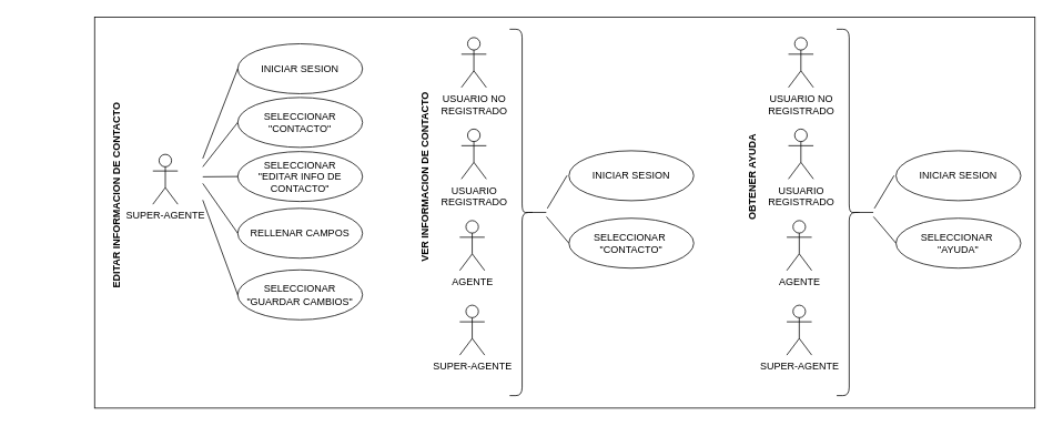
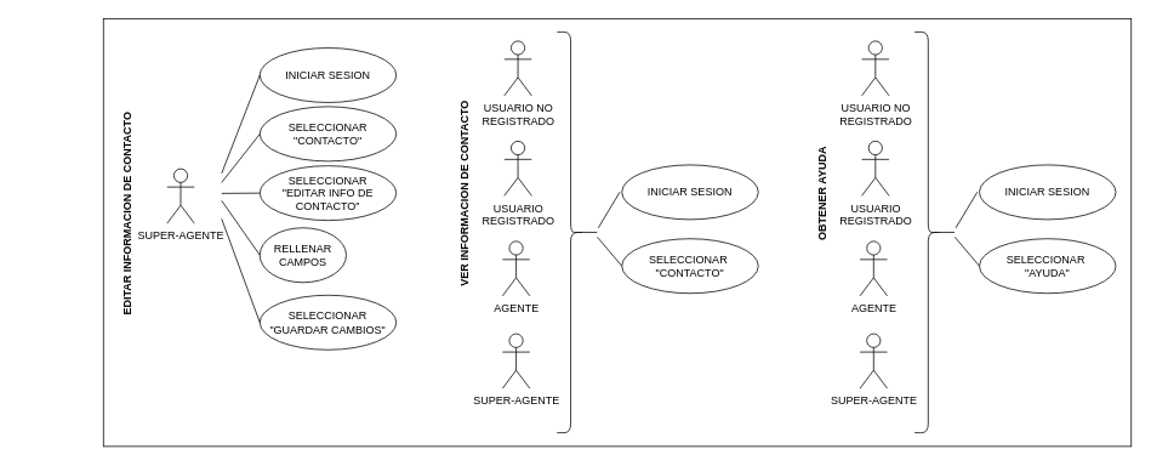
  <mxCell id="0" />
  <mxCell id="1" parent="0" />
  <mxCell id="2" value="" style="rounded=0;whiteSpace=wrap;html=1;" vertex="1" parent="1"><mxGeometry x="113" y="20" width="1130" height="470" as="geometry" /></mxCell>
  <mxCell id="3" value="SELECCIONAR&lt;br&gt;&quot;CONTACTO&quot;" style="ellipse;whiteSpace=wrap;html=1;" vertex="1" parent="1"><mxGeometry x="285" y="116.67" width="150" height="60" as="geometry" /></mxCell>
  <mxCell id="4" value="" style="endArrow=none;html=1;fontStyle=1;exitX=0;exitY=0.5;exitDx=0;exitDy=0;" edge="1" parent="1" source="3"><mxGeometry width="50" height="50" relative="1" as="geometry"><mxPoint x="273" y="166" as="sourcePoint" /><mxPoint x="243" y="200" as="targetPoint" /></mxGeometry></mxCell>
  <mxCell id="5" value="SUPER-AGENTE" style="shape=umlActor;verticalLabelPosition=bottom;labelBackgroundColor=#ffffff;verticalAlign=top;html=1;outlineConnect=0;" vertex="1" parent="1"><mxGeometry x="183" y="185" width="30" height="60" as="geometry" /></mxCell>
  <mxCell id="6" value="INICIAR SESION" style="ellipse;whiteSpace=wrap;html=1;" vertex="1" parent="1"><mxGeometry x="285" y="52.14" width="150" height="60" as="geometry" /></mxCell>
  <mxCell id="7" value="" style="endArrow=none;html=1;fontStyle=1;exitX=0;exitY=0.5;exitDx=0;exitDy=0;" edge="1" parent="1" source="6"><mxGeometry width="50" height="50" relative="1" as="geometry"><mxPoint x="295" y="229.52" as="sourcePoint" /><mxPoint x="243" y="190" as="targetPoint" /></mxGeometry></mxCell>
  <mxCell id="8" value="&lt;b&gt;EDITAR INFORMACION DE CONTACTO&lt;/b&gt;" style="text;html=1;align=center;verticalAlign=middle;resizable=0;points=[];autosize=1;rotation=-90;" vertex="1" parent="1"><mxGeometry x="20" y="225" width="240" height="20" as="geometry" /></mxCell>
  <mxCell id="9" value="SELECCIONAR&lt;br&gt;&quot;EDITAR INFO DE CONTACTO&quot;" style="ellipse;whiteSpace=wrap;html=1;" vertex="1" parent="1"><mxGeometry x="285" y="181.67" width="150" height="60" as="geometry" /></mxCell>
- <mxCell id="10" value="RELLENAR CAMPOS" style="ellipse;whiteSpace=wrap;html=1;" vertex="1" parent="1"><mxGeometry x="285" y="249.86" width="150" height="60" as="geometry" /></mxCell>
+ <mxCell id="10" value="RELLENAR CAMPOS" style="ellipse;whiteSpace=wrap;html=1;" vertex="1" parent="1"><mxGeometry x="285" y="249.86" width="95" height="60" as="geometry" /></mxCell>
  <mxCell id="11" value="SELECCIONAR&lt;br&gt;&quot;GUARDAR CAMBIOS&quot;" style="ellipse;whiteSpace=wrap;html=1;" vertex="1" parent="1"><mxGeometry x="285" y="323.86" width="150" height="60" as="geometry" /></mxCell>
  <mxCell id="12" value="" style="endArrow=none;html=1;fontStyle=1;exitX=0;exitY=0.5;exitDx=0;exitDy=0;" edge="1" parent="1" source="9"><mxGeometry width="50" height="50" relative="1" as="geometry"><mxPoint x="283" y="176" as="sourcePoint" /><mxPoint x="243" y="212" as="targetPoint" /></mxGeometry></mxCell>
  <mxCell id="13" value="" style="endArrow=none;html=1;fontStyle=1;exitX=0;exitY=0.5;exitDx=0;exitDy=0;" edge="1" parent="1" source="10"><mxGeometry width="50" height="50" relative="1" as="geometry"><mxPoint x="295" y="156.67" as="sourcePoint" /><mxPoint x="243" y="220" as="targetPoint" /></mxGeometry></mxCell>
  <mxCell id="14" value="" style="endArrow=none;html=1;fontStyle=1;exitX=0;exitY=0.5;exitDx=0;exitDy=0;" edge="1" parent="1" source="11"><mxGeometry width="50" height="50" relative="1" as="geometry"><mxPoint x="295" y="92.14" as="sourcePoint" /><mxPoint x="243" y="240" as="targetPoint" /></mxGeometry></mxCell>
  <mxCell id="15" value="SELECCIONAR&amp;nbsp;&lt;br&gt;&quot;CONTACTO&quot;" style="ellipse;whiteSpace=wrap;html=1;" vertex="1" parent="1"><mxGeometry x="683" y="261.81" width="150" height="60" as="geometry" /></mxCell>
  <mxCell id="16" value="" style="endArrow=none;html=1;exitX=0;exitY=0.5;exitDx=0;exitDy=0;fontStyle=1" edge="1" parent="1" source="15"><mxGeometry width="50" height="50" relative="1" as="geometry"><mxPoint x="1221.5" y="202.8" as="sourcePoint" /><mxPoint x="656" y="260" as="targetPoint" /></mxGeometry></mxCell>
  <mxCell id="17" value="&lt;b&gt;VER INFORMACION DE CONTACTO&lt;/b&gt;" style="text;html=1;align=center;verticalAlign=middle;resizable=0;points=[];autosize=1;rotation=-90;" vertex="1" parent="1"><mxGeometry x="400" y="202.8" width="220" height="20" as="geometry" /></mxCell>
  <mxCell id="18" value="INICIAR SESION" style="ellipse;whiteSpace=wrap;html=1;" vertex="1" parent="1"><mxGeometry x="683" y="180.69" width="150" height="60" as="geometry" /></mxCell>
  <mxCell id="19" value="" style="endArrow=none;html=1;fontStyle=1;entryX=-0.015;entryY=0.496;entryDx=0;entryDy=0;entryPerimeter=0;" edge="1" parent="1" target="18"><mxGeometry width="50" height="50" relative="1" as="geometry"><mxPoint x="657" y="250" as="sourcePoint" /><mxPoint x="690" y="232.8" as="targetPoint" /></mxGeometry></mxCell>
  <mxCell id="20" value="USUARIO NO&lt;br&gt;REGISTRADO" style="shape=umlActor;verticalLabelPosition=bottom;labelBackgroundColor=#ffffff;verticalAlign=top;html=1;outlineConnect=0;" vertex="1" parent="1"><mxGeometry x="553.75" y="44.64" width="30" height="60" as="geometry" /></mxCell>
  <mxCell id="21" value="USUARIO&lt;br&gt;REGISTRADO" style="shape=umlActor;verticalLabelPosition=bottom;labelBackgroundColor=#ffffff;verticalAlign=top;html=1;outlineConnect=0;" vertex="1" parent="1"><mxGeometry x="553.75" y="154.64" width="30" height="60" as="geometry" /></mxCell>
  <mxCell id="22" value="AGENTE" style="shape=umlActor;verticalLabelPosition=bottom;labelBackgroundColor=#ffffff;verticalAlign=top;html=1;outlineConnect=0;" vertex="1" parent="1"><mxGeometry x="551.75" y="264.64" width="30" height="60" as="geometry" /></mxCell>
  <mxCell id="23" value="" style="shape=curlyBracket;whiteSpace=wrap;html=1;rounded=1;rotation=-180;" vertex="1" parent="1"><mxGeometry x="611.75" y="34.64" width="30" height="440.33" as="geometry" /></mxCell>
  <mxCell id="24" value="" style="endArrow=none;html=1;exitX=0;exitY=0.5;exitDx=0;exitDy=0;entryX=0.1;entryY=0.5;entryDx=0;entryDy=0;entryPerimeter=0;" edge="1" parent="1" target="23"><mxGeometry width="50" height="50" relative="1" as="geometry"><mxPoint x="655.75" y="254.81" as="sourcePoint" /><mxPoint x="651.75" y="194.64" as="targetPoint" /></mxGeometry></mxCell>
  <mxCell id="25" value="SUPER-AGENTE" style="shape=umlActor;verticalLabelPosition=bottom;labelBackgroundColor=#ffffff;verticalAlign=top;html=1;outlineConnect=0;" vertex="1" parent="1"><mxGeometry x="551.75" y="366.31" width="30" height="60" as="geometry" /></mxCell>
  <mxCell id="26" value="SELECCIONAR&amp;nbsp;&lt;br&gt;&quot;AYUDA&quot;" style="ellipse;whiteSpace=wrap;html=1;" vertex="1" parent="1"><mxGeometry x="1076" y="261.81" width="150" height="60" as="geometry" /></mxCell>
  <mxCell id="27" value="" style="endArrow=none;html=1;exitX=0;exitY=0.5;exitDx=0;exitDy=0;fontStyle=1" edge="1" parent="1" source="26"><mxGeometry width="50" height="50" relative="1" as="geometry"><mxPoint x="1614.5" y="202.8" as="sourcePoint" /><mxPoint x="1049" y="260" as="targetPoint" /></mxGeometry></mxCell>
  <mxCell id="28" value="&lt;b&gt;OBTENER AYUDA&lt;/b&gt;" style="text;html=1;align=center;verticalAlign=middle;resizable=0;points=[];autosize=1;rotation=-90;" vertex="1" parent="1"><mxGeometry x="843" y="202.8" width="120" height="20" as="geometry" /></mxCell>
  <mxCell id="29" value="INICIAR SESION" style="ellipse;whiteSpace=wrap;html=1;" vertex="1" parent="1"><mxGeometry x="1076" y="180.69" width="150" height="60" as="geometry" /></mxCell>
  <mxCell id="30" value="" style="endArrow=none;html=1;fontStyle=1;entryX=-0.015;entryY=0.496;entryDx=0;entryDy=0;entryPerimeter=0;" edge="1" parent="1" target="29"><mxGeometry width="50" height="50" relative="1" as="geometry"><mxPoint x="1050" y="250" as="sourcePoint" /><mxPoint x="1083" y="232.8" as="targetPoint" /></mxGeometry></mxCell>
  <mxCell id="31" value="USUARIO NO&lt;br&gt;REGISTRADO" style="shape=umlActor;verticalLabelPosition=bottom;labelBackgroundColor=#ffffff;verticalAlign=top;html=1;outlineConnect=0;" vertex="1" parent="1"><mxGeometry x="946.75" y="44.64" width="30" height="60" as="geometry" /></mxCell>
  <mxCell id="32" value="USUARIO&lt;br&gt;REGISTRADO" style="shape=umlActor;verticalLabelPosition=bottom;labelBackgroundColor=#ffffff;verticalAlign=top;html=1;outlineConnect=0;" vertex="1" parent="1"><mxGeometry x="946.75" y="154.64" width="30" height="60" as="geometry" /></mxCell>
  <mxCell id="33" value="AGENTE" style="shape=umlActor;verticalLabelPosition=bottom;labelBackgroundColor=#ffffff;verticalAlign=top;html=1;outlineConnect=0;" vertex="1" parent="1"><mxGeometry x="944.75" y="264.64" width="30" height="60" as="geometry" /></mxCell>
  <mxCell id="34" value="" style="shape=curlyBracket;whiteSpace=wrap;html=1;rounded=1;rotation=-180;" vertex="1" parent="1"><mxGeometry x="1004.75" y="34.64" width="30" height="440.33" as="geometry" /></mxCell>
  <mxCell id="35" value="" style="endArrow=none;html=1;exitX=0;exitY=0.5;exitDx=0;exitDy=0;entryX=0.1;entryY=0.5;entryDx=0;entryDy=0;entryPerimeter=0;" edge="1" parent="1" target="34"><mxGeometry width="50" height="50" relative="1" as="geometry"><mxPoint x="1048.75" y="254.81" as="sourcePoint" /><mxPoint x="1044.75" y="194.64" as="targetPoint" /></mxGeometry></mxCell>
  <mxCell id="36" value="SUPER-AGENTE" style="shape=umlActor;verticalLabelPosition=bottom;labelBackgroundColor=#ffffff;verticalAlign=top;html=1;outlineConnect=0;" vertex="1" parent="1"><mxGeometry x="944.75" y="366.31" width="30" height="60" as="geometry" /></mxCell>
